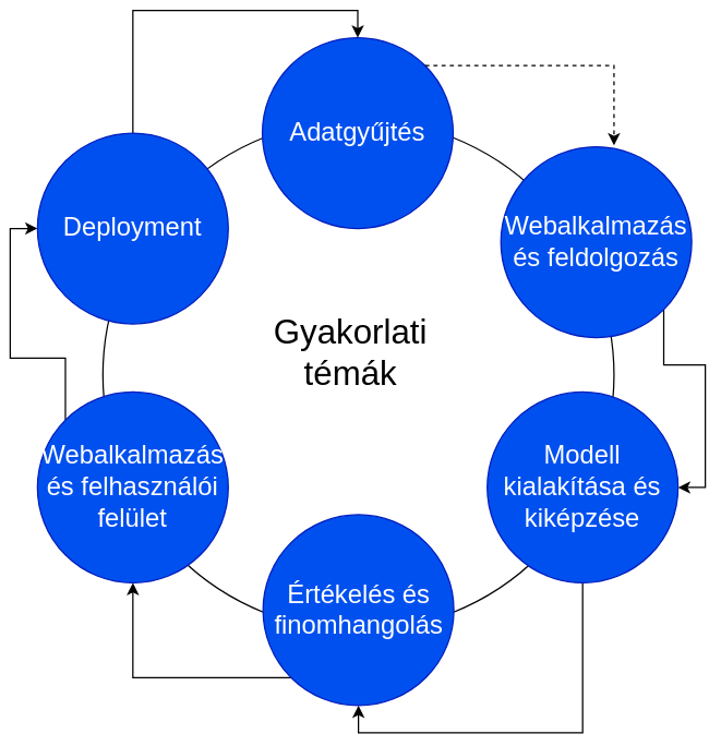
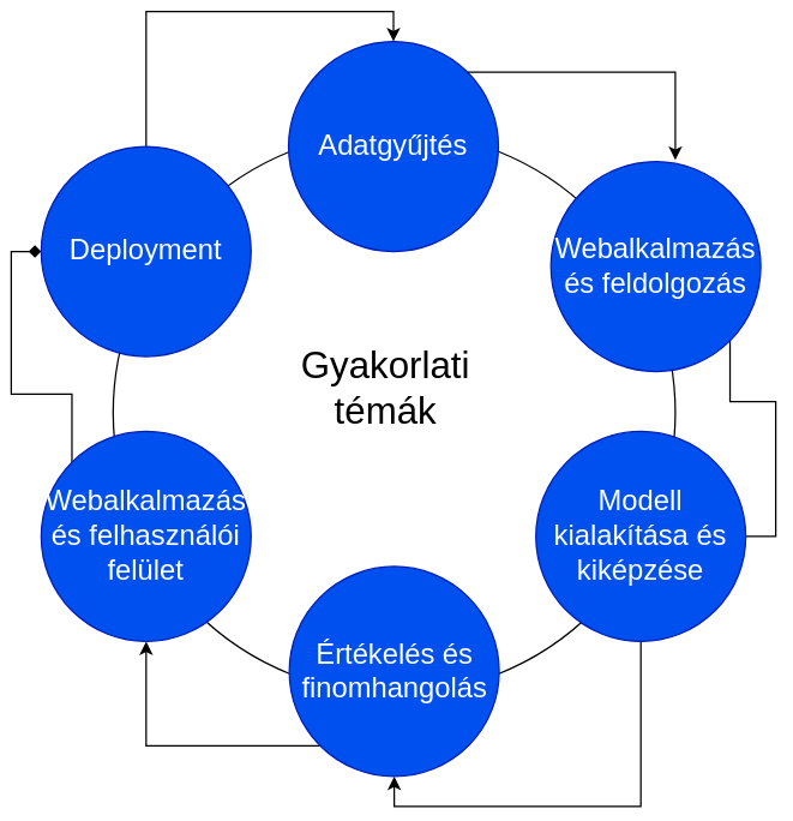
  <mxCell id="0" />
  <mxCell id="1" parent="0" />
  <mxCell id="2" value="" style="ellipse;whiteSpace=wrap;html=1;aspect=fixed;" parent="1" vertex="1"><mxGeometry x="68" y="80" width="375" height="375" as="geometry" /></mxCell>
  <mxCell id="3" value="&lt;font style=&quot;font-size: 19px;&quot;&gt;Adatgyűjtés&lt;/font&gt;" style="ellipse;whiteSpace=wrap;html=1;aspect=fixed;fillColor=#0050ef;strokeColor=#001DBC;fontColor=#ffffff;" parent="1" vertex="1"><mxGeometry x="185" y="20" width="140" height="140" as="geometry" /></mxCell>
  <mxCell id="4" value="&lt;font style=&quot;font-size: 25px;&quot;&gt;Gyakorlati témák&lt;/font&gt;" style="text;html=1;strokeColor=none;fillColor=none;align=center;verticalAlign=middle;whiteSpace=wrap;rounded=0;" parent="1" vertex="1"><mxGeometry x="220" y="235" width="60" height="30" as="geometry" /></mxCell>
- <mxCell id="5" style="edgeStyle=orthogonalEdgeStyle;rounded=0;orthogonalLoop=1;jettySize=auto;html=1;exitX=1;exitY=1;exitDx=0;exitDy=0;entryX=1;entryY=0.5;entryDx=0;entryDy=0;" edge="1" parent="1" source="6" target="8"><mxGeometry relative="1" as="geometry" /></mxCell>
+ <mxCell id="5" style="edgeStyle=orthogonalEdgeStyle;rounded=0;orthogonalLoop=1;jettySize=auto;html=1;exitX=1;exitY=1;exitDx=0;exitDy=0;entryX=1;entryY=0.5;entryDx=0;entryDy=0;endArrow=none;" edge="1" parent="1" source="6" target="8"><mxGeometry relative="1" as="geometry" /></mxCell>
  <mxCell id="6" value="&lt;span style=&quot;font-size: 19px;&quot;&gt;Webalkalmazás és feldolgozás&lt;/span&gt;" style="ellipse;whiteSpace=wrap;html=1;aspect=fixed;fillColor=#0050ef;strokeColor=#001DBC;fontColor=#ffffff;" parent="1" vertex="1"><mxGeometry x="360" y="100" width="140" height="140" as="geometry" /></mxCell>
  <mxCell id="7" style="edgeStyle=orthogonalEdgeStyle;rounded=0;orthogonalLoop=1;jettySize=auto;html=1;exitX=0.5;exitY=1;exitDx=0;exitDy=0;entryX=0.5;entryY=1;entryDx=0;entryDy=0;" edge="1" parent="1" source="8" target="10"><mxGeometry relative="1" as="geometry" /></mxCell>
  <mxCell id="8" value="&lt;font style=&quot;font-size: 19px;&quot;&gt;Modell kialakítása és kiképzése&lt;/font&gt;" style="ellipse;whiteSpace=wrap;html=1;aspect=fixed;fillColor=#0050ef;strokeColor=#001DBC;fontColor=#ffffff;" parent="1" vertex="1"><mxGeometry x="350" y="280" width="140" height="140" as="geometry" /></mxCell>
  <mxCell id="9" style="edgeStyle=orthogonalEdgeStyle;rounded=0;orthogonalLoop=1;jettySize=auto;html=1;exitX=0;exitY=1;exitDx=0;exitDy=0;entryX=0.5;entryY=1;entryDx=0;entryDy=0;" edge="1" parent="1" source="10" target="12"><mxGeometry relative="1" as="geometry" /></mxCell>
  <mxCell id="10" value="&lt;font style=&quot;font-size: 19px;&quot;&gt;Értékelés és finomhangolás&lt;/font&gt;" style="ellipse;whiteSpace=wrap;html=1;aspect=fixed;fillColor=#0050ef;strokeColor=#001DBC;fontColor=#ffffff;" parent="1" vertex="1"><mxGeometry x="185.5" y="370" width="140" height="140" as="geometry" /></mxCell>
- <mxCell id="11" style="edgeStyle=orthogonalEdgeStyle;rounded=0;orthogonalLoop=1;jettySize=auto;html=1;exitX=0;exitY=0;exitDx=0;exitDy=0;entryX=0;entryY=0.5;entryDx=0;entryDy=0;" edge="1" parent="1" source="12" target="14"><mxGeometry relative="1" as="geometry" /></mxCell>
+ <mxCell id="11" style="edgeStyle=orthogonalEdgeStyle;rounded=0;orthogonalLoop=1;jettySize=auto;html=1;exitX=0;exitY=0;exitDx=0;exitDy=0;entryX=0;entryY=0.5;entryDx=0;entryDy=0;endArrow=diamond;" edge="1" parent="1" source="12" target="14"><mxGeometry relative="1" as="geometry" /></mxCell>
  <mxCell id="12" value="&lt;span style=&quot;font-size: 19px;&quot;&gt;Webalkalmazás és felhasználói felület&lt;br&gt;&lt;/span&gt;" style="ellipse;whiteSpace=wrap;html=1;aspect=fixed;fillColor=#0050ef;strokeColor=#001DBC;fontColor=#ffffff;" parent="1" vertex="1"><mxGeometry x="20" y="280" width="140" height="140" as="geometry" /></mxCell>
  <mxCell id="13" style="edgeStyle=orthogonalEdgeStyle;rounded=0;orthogonalLoop=1;jettySize=auto;html=1;exitX=0.5;exitY=0;exitDx=0;exitDy=0;entryX=0.5;entryY=0;entryDx=0;entryDy=0;" edge="1" parent="1" source="14" target="3"><mxGeometry relative="1" as="geometry" /></mxCell>
  <mxCell id="14" value="&lt;span style=&quot;font-size: 19px;&quot;&gt;Deployment&lt;br&gt;&lt;/span&gt;" style="ellipse;whiteSpace=wrap;html=1;aspect=fixed;fillColor=#0050ef;strokeColor=#001DBC;fontColor=#ffffff;" vertex="1" parent="1"><mxGeometry x="20" y="90" width="140" height="140" as="geometry" /></mxCell>
- <mxCell id="15" style="edgeStyle=orthogonalEdgeStyle;rounded=0;orthogonalLoop=1;jettySize=auto;html=1;exitX=1;exitY=0;exitDx=0;exitDy=0;entryX=0.593;entryY=-0.007;entryDx=0;entryDy=0;entryPerimeter=0;dashed=1;" edge="1" parent="1" source="3" target="6"><mxGeometry relative="1" as="geometry" /></mxCell>
+ <mxCell id="15" style="edgeStyle=orthogonalEdgeStyle;rounded=0;orthogonalLoop=1;jettySize=auto;html=1;exitX=1;exitY=0;exitDx=0;exitDy=0;entryX=0.593;entryY=-0.007;entryDx=0;entryDy=0;entryPerimeter=0;" edge="1" parent="1" source="3" target="6"><mxGeometry relative="1" as="geometry" /></mxCell>
